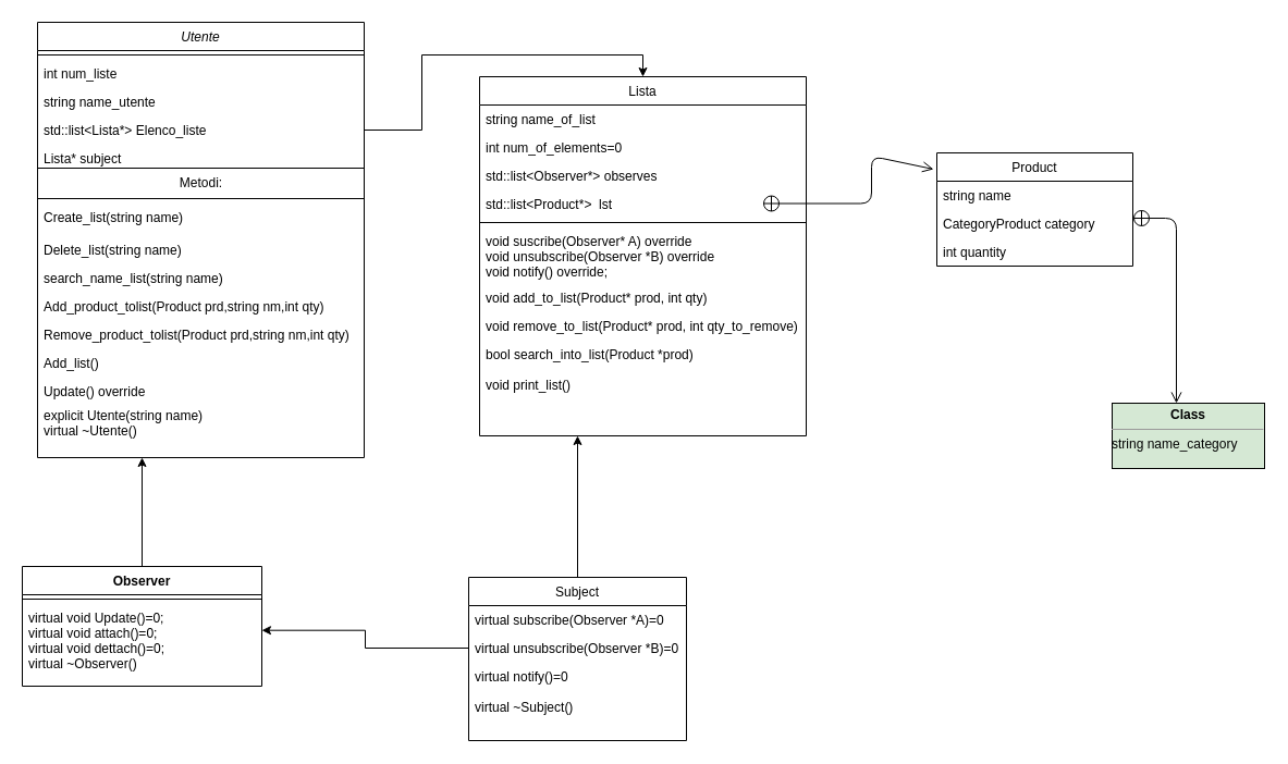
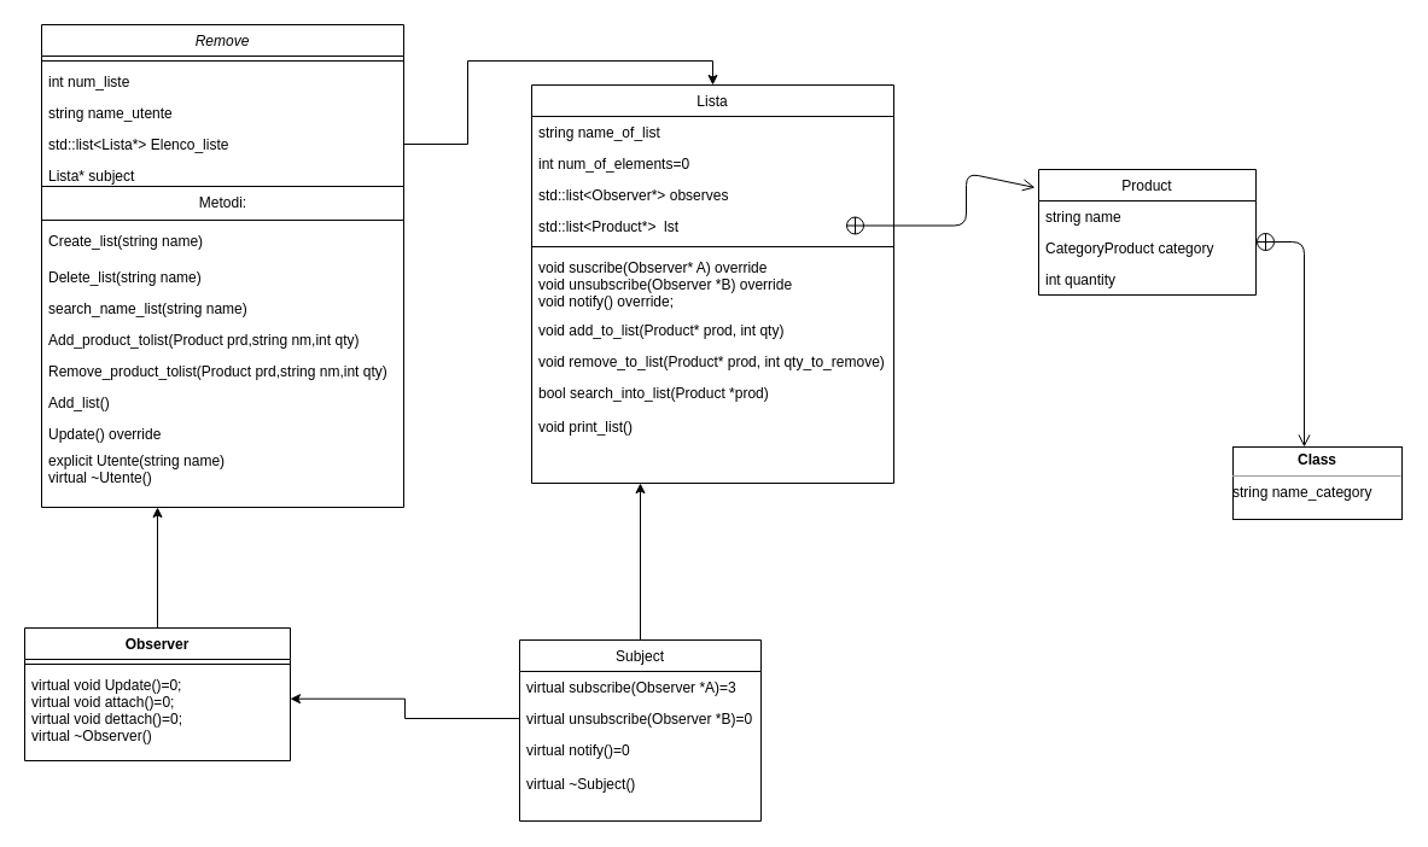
  <mxCell id="0" />
  <mxCell id="1" parent="0" />
- <mxCell id="2" value="Utente" style="swimlane;fontStyle=2;align=center;verticalAlign=top;childLayout=stackLayout;horizontal=1;startSize=26;horizontalStack=0;resizeParent=1;resizeLast=0;collapsible=1;marginBottom=0;rounded=0;shadow=0;strokeWidth=1;" parent="1" vertex="1"><mxGeometry x="34" width="300" height="400" as="geometry" y="20"><mxRectangle x="230" y="140" width="160" height="26" as="alternateBounds" /></mxGeometry></mxCell>
+ <mxCell id="2" value="Remove" style="swimlane;fontStyle=2;align=center;verticalAlign=top;childLayout=stackLayout;horizontal=1;startSize=26;horizontalStack=0;resizeParent=1;resizeLast=0;collapsible=1;marginBottom=0;rounded=0;shadow=0;strokeWidth=1;" parent="1" vertex="1"><mxGeometry x="34" width="300" height="400" as="geometry" y="20"><mxRectangle x="230" y="140" width="160" height="26" as="alternateBounds" /></mxGeometry></mxCell>
  <mxCell id="3" value="" style="line;html=1;strokeWidth=1;align=left;verticalAlign=middle;spacingTop=-1;spacingLeft=3;spacingRight=3;rotatable=0;labelPosition=right;points=[];portConstraint=eastwest;" parent="2" vertex="1"><mxGeometry y="26" width="300" height="8" as="geometry" /></mxCell>
  <mxCell id="4" value="int num_liste" style="text;align=left;verticalAlign=top;spacingLeft=4;spacingRight=4;overflow=hidden;rotatable=0;points=[[0,0.5],[1,0.5]];portConstraint=eastwest;" parent="2" vertex="1"><mxGeometry y="34" width="300" height="26" as="geometry" /></mxCell>
  <mxCell id="5" value="string name_utente" style="text;strokeColor=none;fillColor=none;align=left;verticalAlign=top;spacingLeft=4;spacingRight=4;overflow=hidden;rotatable=0;points=[[0,0.5],[1,0.5]];portConstraint=eastwest;" parent="2" vertex="1"><mxGeometry y="60" width="300" height="26" as="geometry" /></mxCell>
  <mxCell id="6" value="std::list&lt;Lista*&gt; Elenco_liste" style="text;strokeColor=none;fillColor=none;align=left;verticalAlign=top;spacingLeft=4;spacingRight=4;overflow=hidden;rotatable=0;points=[[0,0.5],[1,0.5]];portConstraint=eastwest;" parent="2" vertex="1"><mxGeometry y="86" width="300" height="26" as="geometry" /></mxCell>
  <mxCell id="7" style="edgeStyle=orthogonalEdgeStyle;rounded=0;orthogonalLoop=1;jettySize=auto;html=1;exitX=1;exitY=0.5;exitDx=0;exitDy=0;" parent="2" source="6" target="6" edge="1"><mxGeometry relative="1" as="geometry" /></mxCell>
  <mxCell id="8" value="Lista* subject" style="text;strokeColor=none;fillColor=none;align=left;verticalAlign=top;spacingLeft=4;spacingRight=4;overflow=hidden;rotatable=0;points=[[0,0.5],[1,0.5]];portConstraint=eastwest;" parent="2" vertex="1"><mxGeometry y="112" width="300" height="26" as="geometry" /></mxCell>
  <mxCell id="9" value="Metodi:" style="text;html=1;align=center;verticalAlign=middle;resizable=0;points=[];autosize=1;strokeColor=none;" parent="2" vertex="1"><mxGeometry y="138" width="300" height="20" as="geometry" /></mxCell>
  <mxCell id="10" value="" style="line;strokeWidth=1;fillColor=none;align=left;verticalAlign=middle;spacingTop=-1;spacingLeft=3;spacingRight=3;rotatable=0;labelPosition=right;points=[];portConstraint=eastwest;" parent="2" vertex="1"><mxGeometry y="158" width="300" height="8" as="geometry" /></mxCell>
  <mxCell id="11" value="Create_list(string name)" style="text;strokeColor=none;fillColor=none;align=left;verticalAlign=top;spacingLeft=4;spacingRight=4;overflow=hidden;rotatable=0;points=[[0,0.5],[1,0.5]];portConstraint=eastwest;" parent="2" vertex="1"><mxGeometry y="166" width="300" height="30" as="geometry" /></mxCell>
  <mxCell id="12" value="Delete_list(string name)" style="text;strokeColor=none;fillColor=none;align=left;verticalAlign=top;spacingLeft=4;spacingRight=4;overflow=hidden;rotatable=0;points=[[0,0.5],[1,0.5]];portConstraint=eastwest;" parent="2" vertex="1"><mxGeometry y="196" width="300" height="26" as="geometry" /></mxCell>
  <mxCell id="13" value="search_name_list(string name)" style="text;strokeColor=none;fillColor=none;align=left;verticalAlign=top;spacingLeft=4;spacingRight=4;overflow=hidden;rotatable=0;points=[[0,0.5],[1,0.5]];portConstraint=eastwest;" parent="2" vertex="1"><mxGeometry y="222" width="300" height="26" as="geometry" /></mxCell>
  <mxCell id="14" value="Add_product_tolist(Product prd,string nm,int qty)" style="text;strokeColor=none;fillColor=none;align=left;verticalAlign=top;spacingLeft=4;spacingRight=4;overflow=hidden;rotatable=0;points=[[0,0.5],[1,0.5]];portConstraint=eastwest;" parent="2" vertex="1"><mxGeometry y="248" width="300" height="26" as="geometry" /></mxCell>
  <mxCell id="15" value="Remove_product_tolist(Product prd,string nm,int qty)" style="text;strokeColor=none;fillColor=none;align=left;verticalAlign=top;spacingLeft=4;spacingRight=4;overflow=hidden;rotatable=0;points=[[0,0.5],[1,0.5]];portConstraint=eastwest;" parent="2" vertex="1"><mxGeometry y="274" width="300" height="26" as="geometry" /></mxCell>
  <mxCell id="16" value="Add_list()" style="text;strokeColor=none;fillColor=none;align=left;verticalAlign=top;spacingLeft=4;spacingRight=4;overflow=hidden;rotatable=0;points=[[0,0.5],[1,0.5]];portConstraint=eastwest;" parent="2" vertex="1"><mxGeometry y="300" width="300" height="26" as="geometry" /></mxCell>
  <mxCell id="17" value="Update() override" style="text;strokeColor=none;fillColor=none;align=left;verticalAlign=top;spacingLeft=4;spacingRight=4;overflow=hidden;rotatable=0;points=[[0,0.5],[1,0.5]];portConstraint=eastwest;" parent="2" vertex="1"><mxGeometry y="326" width="300" height="22" as="geometry" /></mxCell>
  <mxCell id="18" value="explicit Utente(string name)&#10;virtual ~Utente()" style="text;strokeColor=none;fillColor=none;align=left;verticalAlign=top;spacingLeft=4;spacingRight=4;overflow=hidden;rotatable=0;points=[[0,0.5],[1,0.5]];portConstraint=eastwest;" parent="2" vertex="1"><mxGeometry y="348" width="300" height="32" as="geometry" /></mxCell>
  <mxCell id="19" value="Lista" style="swimlane;fontStyle=0;align=center;verticalAlign=top;childLayout=stackLayout;horizontal=1;startSize=26;horizontalStack=0;resizeParent=1;resizeLast=0;collapsible=1;marginBottom=0;rounded=0;shadow=0;strokeWidth=1;" parent="1" vertex="1"><mxGeometry x="440" y="70" width="300" height="330" as="geometry"><mxRectangle x="520" y="50" width="160" height="26" as="alternateBounds" /></mxGeometry></mxCell>
  <mxCell id="20" value="string name_of_list" style="text;align=left;verticalAlign=top;spacingLeft=4;spacingRight=4;overflow=hidden;rotatable=0;points=[[0,0.5],[1,0.5]];portConstraint=eastwest;" parent="19" vertex="1"><mxGeometry y="26" width="300" height="26" as="geometry" /></mxCell>
  <mxCell id="21" value="int num_of_elements=0" style="text;align=left;verticalAlign=top;spacingLeft=4;spacingRight=4;overflow=hidden;rotatable=0;points=[[0,0.5],[1,0.5]];portConstraint=eastwest;rounded=0;shadow=0;html=0;" parent="19" vertex="1"><mxGeometry y="52" width="300" height="26" as="geometry" /></mxCell>
  <mxCell id="22" value="std::list&lt;Observer*&gt; observes" style="text;align=left;verticalAlign=top;spacingLeft=4;spacingRight=4;overflow=hidden;rotatable=0;points=[[0,0.5],[1,0.5]];portConstraint=eastwest;rounded=0;shadow=0;html=0;" parent="19" vertex="1"><mxGeometry y="78" width="300" height="26" as="geometry" /></mxCell>
  <mxCell id="23" value="" style="endArrow=open;startArrow=circlePlus;endFill=0;startFill=0;endSize=8;html=1;entryX=-0.017;entryY=0.144;entryDx=0;entryDy=0;entryPerimeter=0;" parent="19" target="41" edge="1"><mxGeometry width="160" relative="1" as="geometry"><mxPoint x="260" y="116.5" as="sourcePoint" /><mxPoint x="420" y="116.5" as="targetPoint" /><Array as="points"><mxPoint x="360" y="116.5" /><mxPoint x="360" y="73" /></Array></mxGeometry></mxCell>
  <mxCell id="24" value="std::list&lt;Product*&gt;  lst" style="text;align=left;verticalAlign=top;spacingLeft=4;spacingRight=4;overflow=hidden;rotatable=0;points=[[0,0.5],[1,0.5]];portConstraint=eastwest;rounded=0;shadow=0;html=0;" parent="19" vertex="1"><mxGeometry y="104" width="300" height="26" as="geometry" /></mxCell>
  <mxCell id="25" value="" style="line;html=1;strokeWidth=1;align=left;verticalAlign=middle;spacingTop=-1;spacingLeft=3;spacingRight=3;rotatable=0;labelPosition=right;points=[];portConstraint=eastwest;" parent="19" vertex="1"><mxGeometry y="130" width="300" height="8" as="geometry" /></mxCell>
  <mxCell id="26" value="void suscribe(Observer* A) override&#10;void unsubscribe(Observer *B) override&#10;void notify() override;&#10;" style="text;align=left;verticalAlign=top;spacingLeft=4;spacingRight=4;overflow=hidden;rotatable=0;points=[[0,0.5],[1,0.5]];portConstraint=eastwest;" parent="19" vertex="1"><mxGeometry y="138" width="300" height="52" as="geometry" /></mxCell>
  <mxCell id="27" value="void add_to_list(Product* prod, int qty)" style="text;strokeColor=none;fillColor=none;align=left;verticalAlign=top;spacingLeft=4;spacingRight=4;overflow=hidden;rotatable=0;points=[[0,0.5],[1,0.5]];portConstraint=eastwest;" parent="19" vertex="1"><mxGeometry y="190" width="300" height="26" as="geometry" /></mxCell>
  <mxCell id="28" value="void remove_to_list(Product* prod, int qty_to_remove)" style="text;strokeColor=none;fillColor=none;align=left;verticalAlign=top;spacingLeft=4;spacingRight=4;overflow=hidden;rotatable=0;points=[[0,0.5],[1,0.5]];portConstraint=eastwest;" parent="19" vertex="1"><mxGeometry y="216" width="300" height="26" as="geometry" /></mxCell>
  <mxCell id="29" value="bool search_into_list(Product *prod)" style="text;strokeColor=none;fillColor=none;align=left;verticalAlign=top;spacingLeft=4;spacingRight=4;overflow=hidden;rotatable=0;points=[[0,0.5],[1,0.5]];portConstraint=eastwest;" parent="19" vertex="1"><mxGeometry y="242" width="300" height="28" as="geometry" /></mxCell>
  <mxCell id="30" value="void print_list()&#10;&#10;virtual ~Lista()" style="text;strokeColor=none;fillColor=none;align=left;verticalAlign=top;spacingLeft=4;spacingRight=4;overflow=hidden;rotatable=0;points=[[0,0.5],[1,0.5]];portConstraint=eastwest;" parent="19" vertex="1"><mxGeometry y="270" width="300" height="20" as="geometry" /></mxCell>
  <mxCell id="31" style="edgeStyle=orthogonalEdgeStyle;rounded=0;orthogonalLoop=1;jettySize=auto;html=1;exitX=0.5;exitY=0;exitDx=0;exitDy=0;" parent="1" source="32" edge="1"><mxGeometry relative="1" as="geometry"><mxPoint x="130" y="420" as="targetPoint" /></mxGeometry></mxCell>
  <mxCell id="32" value="Observer" style="swimlane;fontStyle=1;align=center;verticalAlign=top;childLayout=stackLayout;horizontal=1;startSize=26;horizontalStack=0;resizeParent=1;resizeParentMax=0;resizeLast=0;collapsible=1;marginBottom=0;" parent="1" vertex="1"><mxGeometry x="20" y="520" width="220" height="110" as="geometry" /></mxCell>
  <mxCell id="33" value="" style="line;strokeWidth=1;fillColor=none;align=left;verticalAlign=middle;spacingTop=-1;spacingLeft=3;spacingRight=3;rotatable=0;labelPosition=right;points=[];portConstraint=eastwest;" parent="32" vertex="1"><mxGeometry y="26" width="220" height="8" as="geometry" /></mxCell>
  <mxCell id="34" value="virtual void Update()=0;&#10;virtual void attach()=0;&#10;virtual void dettach()=0;&#10;virtual ~Observer()&#10;" style="text;strokeColor=none;fillColor=none;align=left;verticalAlign=top;spacingLeft=4;spacingRight=4;overflow=hidden;rotatable=0;points=[[0,0.5],[1,0.5]];portConstraint=eastwest;" parent="32" vertex="1"><mxGeometry y="34" width="220" height="76" as="geometry" /></mxCell>
  <mxCell id="35" style="edgeStyle=orthogonalEdgeStyle;rounded=0;orthogonalLoop=1;jettySize=auto;html=1;" parent="1" source="36" edge="1"><mxGeometry relative="1" as="geometry"><mxPoint x="530" y="400" as="targetPoint" /></mxGeometry></mxCell>
  <mxCell id="36" value="Subject" style="swimlane;fontStyle=0;childLayout=stackLayout;horizontal=1;startSize=26;fillColor=none;horizontalStack=0;resizeParent=1;resizeParentMax=0;resizeLast=0;collapsible=1;marginBottom=0;" parent="1" vertex="1"><mxGeometry x="430" y="530" width="200" height="150" as="geometry" /></mxCell>
- <mxCell id="37" value="virtual subscribe(Observer *A)=0" style="text;strokeColor=none;fillColor=none;align=left;verticalAlign=top;spacingLeft=4;spacingRight=4;overflow=hidden;rotatable=0;points=[[0,0.5],[1,0.5]];portConstraint=eastwest;" parent="36" vertex="1"><mxGeometry y="26" width="200" height="26" as="geometry" /></mxCell>
+ <mxCell id="37" value="virtual subscribe(Observer *A)=3" style="text;strokeColor=none;fillColor=none;align=left;verticalAlign=top;spacingLeft=4;spacingRight=4;overflow=hidden;rotatable=0;points=[[0,0.5],[1,0.5]];portConstraint=eastwest;" parent="36" vertex="1"><mxGeometry y="26" width="200" height="26" as="geometry" /></mxCell>
  <mxCell id="38" value="virtual unsubscribe(Observer *B)=0" style="text;strokeColor=none;fillColor=none;align=left;verticalAlign=top;spacingLeft=4;spacingRight=4;overflow=hidden;rotatable=0;points=[[0,0.5],[1,0.5]];portConstraint=eastwest;" parent="36" vertex="1"><mxGeometry y="52" width="200" height="26" as="geometry" /></mxCell>
  <mxCell id="39" value="virtual notify()=0&#10;&#10;virtual ~Subject()" style="text;strokeColor=none;fillColor=none;align=left;verticalAlign=top;spacingLeft=4;spacingRight=4;overflow=hidden;rotatable=0;points=[[0,0.5],[1,0.5]];portConstraint=eastwest;" parent="36" vertex="1"><mxGeometry y="78" width="200" height="72" as="geometry" /></mxCell>
  <mxCell id="40" value="" style="line;strokeWidth=1;fillColor=none;align=left;verticalAlign=middle;spacingTop=-1;spacingLeft=3;spacingRight=3;rotatable=0;labelPosition=right;points=[];portConstraint=eastwest;" parent="1" vertex="1"><mxGeometry x="34" y="150" width="300" height="8" as="geometry" /></mxCell>
  <mxCell id="41" value="Product" style="swimlane;fontStyle=0;childLayout=stackLayout;horizontal=1;startSize=26;fillColor=none;horizontalStack=0;resizeParent=1;resizeParentMax=0;resizeLast=0;collapsible=1;marginBottom=0;" parent="1" vertex="1"><mxGeometry x="860" y="140" width="180" height="104" as="geometry" /></mxCell>
  <mxCell id="42" value="string name" style="text;strokeColor=none;fillColor=none;align=left;verticalAlign=top;spacingLeft=4;spacingRight=4;overflow=hidden;rotatable=0;points=[[0,0.5],[1,0.5]];portConstraint=eastwest;" parent="41" vertex="1"><mxGeometry y="26" width="180" height="26" as="geometry" /></mxCell>
  <mxCell id="43" value="CategoryProduct category" style="text;strokeColor=none;fillColor=none;align=left;verticalAlign=top;spacingLeft=4;spacingRight=4;overflow=hidden;rotatable=0;points=[[0,0.5],[1,0.5]];portConstraint=eastwest;" parent="41" vertex="1"><mxGeometry y="52" width="180" height="26" as="geometry" /></mxCell>
  <mxCell id="44" value="int quantity" style="text;strokeColor=none;fillColor=none;align=left;verticalAlign=top;spacingLeft=4;spacingRight=4;overflow=hidden;rotatable=0;points=[[0,0.5],[1,0.5]];portConstraint=eastwest;" parent="41" vertex="1"><mxGeometry y="78" width="180" height="26" as="geometry" /></mxCell>
  <mxCell id="45" value="" style="endArrow=open;startArrow=circlePlus;endFill=0;startFill=0;endSize=8;html=1;" parent="1" edge="1"><mxGeometry width="160" relative="1" as="geometry"><mxPoint x="1040" y="200" as="sourcePoint" /><mxPoint x="1080" y="370" as="targetPoint" /><Array as="points"><mxPoint x="1080" y="200" /></Array></mxGeometry></mxCell>
- <mxCell id="46" value="&lt;p style=&quot;margin: 0px ; margin-top: 4px ; text-align: center&quot;&gt;&lt;b&gt;Class&lt;/b&gt;&lt;/p&gt;&lt;hr size=&quot;1&quot;&gt;&lt;div style=&quot;height: 2px&quot;&gt;string name_category&lt;/div&gt;" style="verticalAlign=top;align=left;overflow=fill;fontSize=12;fontFamily=Helvetica;html=1;fillColor=#d5e8d4;" parent="1" vertex="1"><mxGeometry x="1021" y="370" width="140" height="60" as="geometry" /></mxCell>
+ <mxCell id="46" value="&lt;p style=&quot;margin: 0px ; margin-top: 4px ; text-align: center&quot;&gt;&lt;b&gt;Class&lt;/b&gt;&lt;/p&gt;&lt;hr size=&quot;1&quot;&gt;&lt;div style=&quot;height: 2px&quot;&gt;string name_category&lt;/div&gt;" style="verticalAlign=top;align=left;overflow=fill;fontSize=12;fontFamily=Helvetica;html=1;" parent="1" vertex="1"><mxGeometry x="1021" y="370" width="140" height="60" as="geometry" /></mxCell>
  <mxCell id="47" style="edgeStyle=orthogonalEdgeStyle;rounded=0;orthogonalLoop=1;jettySize=auto;html=1;exitX=1;exitY=0.5;exitDx=0;exitDy=0;entryX=0.5;entryY=0;entryDx=0;entryDy=0;" parent="1" source="6" target="19" edge="1"><mxGeometry relative="1" as="geometry" /></mxCell>
  <mxCell id="48" style="edgeStyle=orthogonalEdgeStyle;rounded=0;orthogonalLoop=1;jettySize=auto;html=1;exitX=0;exitY=0.5;exitDx=0;exitDy=0;entryX=1;entryY=0.325;entryDx=0;entryDy=0;entryPerimeter=0;" edge="1" parent="1" source="38" target="34"><mxGeometry relative="1" as="geometry" /></mxCell>
